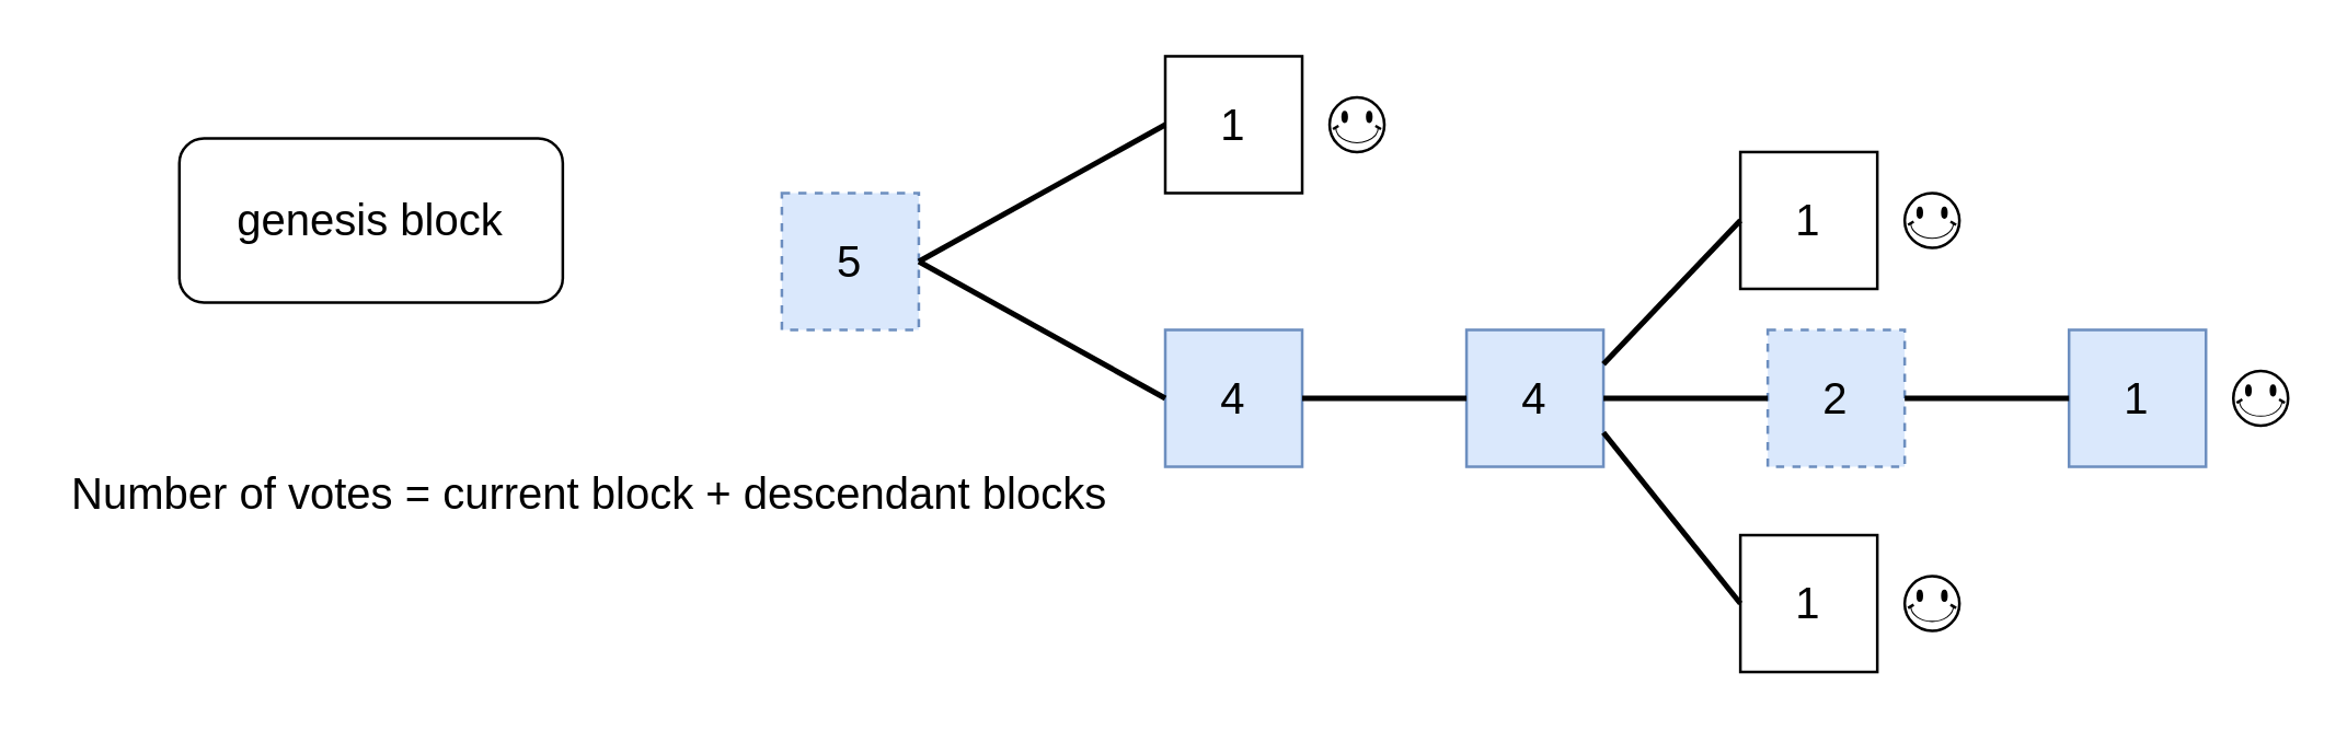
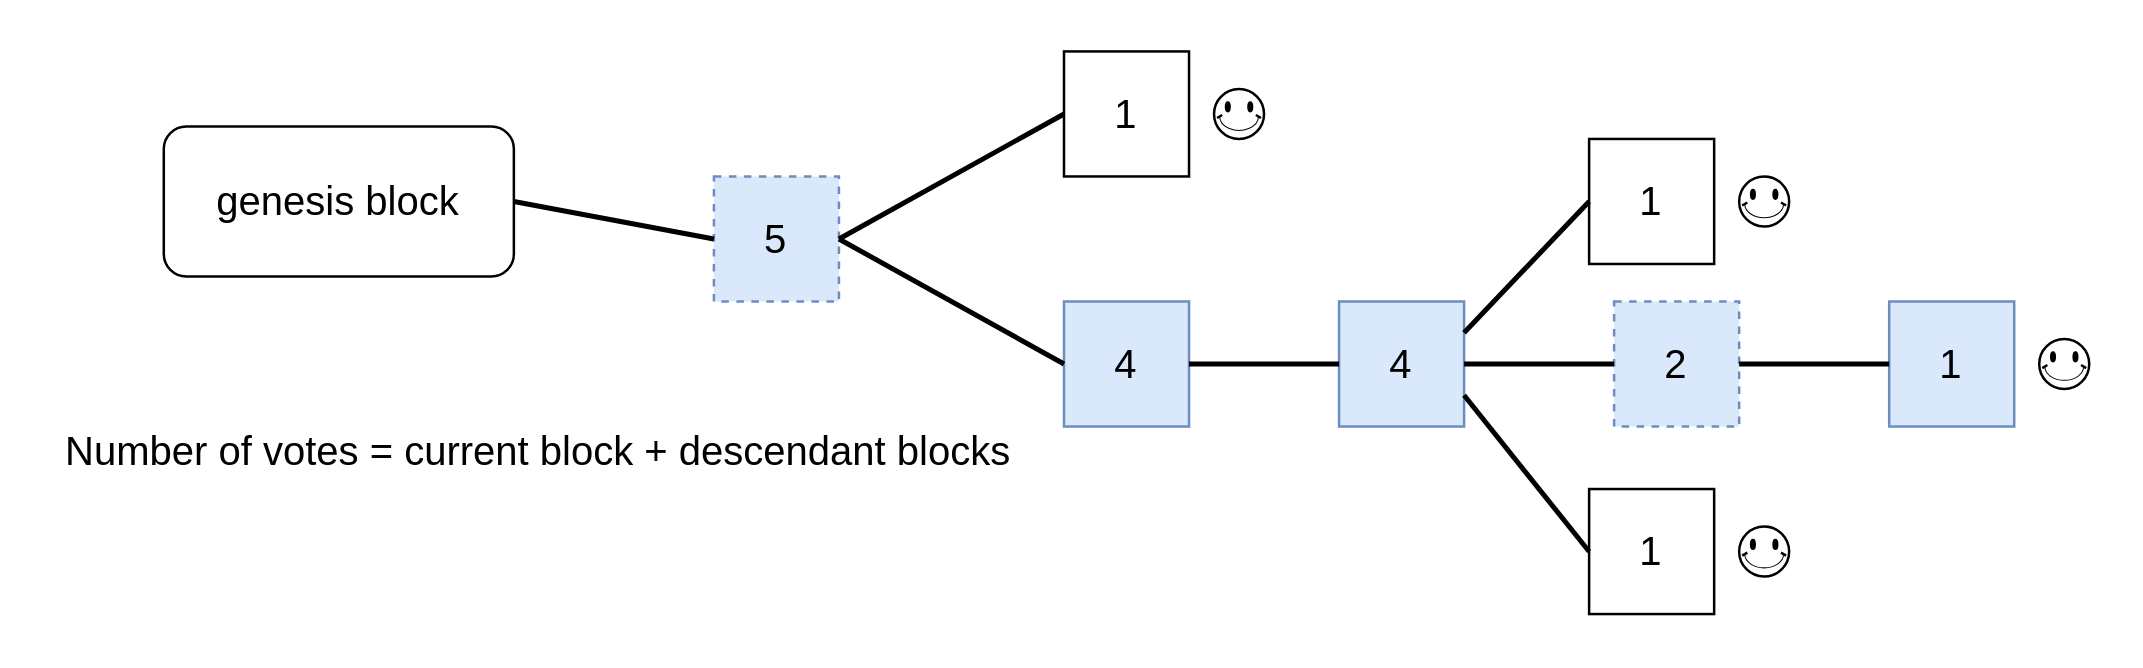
  <mxCell id="0" />
  <mxCell id="1" parent="0" />
  <mxCell id="2" value="&lt;font style=&quot;font-size: 16px;&quot;&gt;genesis block&lt;/font&gt;" style="rounded=1;whiteSpace=wrap;html=1;" parent="1" vertex="1"><mxGeometry x="65" y="50" width="140" height="60" as="geometry" /></mxCell>
  <mxCell id="3" value="5" style="whiteSpace=wrap;html=1;aspect=fixed;fontSize=16;fillColor=#dae8fc;strokeColor=#6c8ebf;dashed=1;" parent="1" vertex="1"><mxGeometry x="285" y="70" width="50" height="50" as="geometry" /></mxCell>
  <mxCell id="4" value="1" style="whiteSpace=wrap;html=1;aspect=fixed;fontSize=16;" parent="1" vertex="1"><mxGeometry x="425" y="20" width="50" height="50" as="geometry" /></mxCell>
  <mxCell id="5" value="4" style="whiteSpace=wrap;html=1;aspect=fixed;fontSize=16;fillColor=#dae8fc;strokeColor=#6c8ebf;" parent="1" vertex="1"><mxGeometry x="425" y="120" width="50" height="50" as="geometry" /></mxCell>
+ <mxCell id="6" value="" style="endArrow=none;html=1;rounded=0;fontSize=16;strokeWidth=2;exitX=1;exitY=0.5;exitDx=0;exitDy=0;entryX=0;entryY=0.5;entryDx=0;entryDy=0;" parent="1" source="2" target="3" edge="1"><mxGeometry width="50" height="50" relative="1" as="geometry"><mxPoint x="385" y="205" as="sourcePoint" /><mxPoint x="435" y="155" as="targetPoint" /></mxGeometry></mxCell>
  <mxCell id="7" value="" style="endArrow=none;html=1;rounded=0;fontSize=16;strokeWidth=2;exitX=1;exitY=0.5;exitDx=0;exitDy=0;entryX=0;entryY=0.5;entryDx=0;entryDy=0;" parent="1" source="3" target="4" edge="1"><mxGeometry width="50" height="50" relative="1" as="geometry"><mxPoint x="235" y="105" as="sourcePoint" /><mxPoint x="295" y="105" as="targetPoint" /></mxGeometry></mxCell>
  <mxCell id="8" value="" style="endArrow=none;html=1;rounded=0;fontSize=16;strokeWidth=2;exitX=1;exitY=0.5;exitDx=0;exitDy=0;entryX=0;entryY=0.5;entryDx=0;entryDy=0;" parent="1" source="3" target="5" edge="1"><mxGeometry width="50" height="50" relative="1" as="geometry"><mxPoint x="345" y="105" as="sourcePoint" /><mxPoint x="435" y="55" as="targetPoint" /></mxGeometry></mxCell>
  <mxCell id="9" value="2" style="whiteSpace=wrap;html=1;aspect=fixed;fontSize=16;fillColor=#dae8fc;strokeColor=#6c8ebf;dashed=1;" parent="1" vertex="1"><mxGeometry x="645" y="120" width="50" height="50" as="geometry" /></mxCell>
  <mxCell id="10" value="4" style="whiteSpace=wrap;html=1;aspect=fixed;fontSize=16;fillColor=#dae8fc;strokeColor=#6c8ebf;" parent="1" vertex="1"><mxGeometry x="535" y="120" width="50" height="50" as="geometry" /></mxCell>
  <mxCell id="11" value="1" style="whiteSpace=wrap;html=1;aspect=fixed;fontSize=16;fillColor=#dae8fc;strokeColor=#6c8ebf;" parent="1" vertex="1"><mxGeometry x="755" y="120" width="50" height="50" as="geometry" /></mxCell>
  <mxCell id="12" value="1" style="whiteSpace=wrap;html=1;aspect=fixed;fontSize=16;" parent="1" vertex="1"><mxGeometry x="635" y="55" width="50" height="50" as="geometry" /></mxCell>
  <mxCell id="13" value="1" style="whiteSpace=wrap;html=1;aspect=fixed;fontSize=16;" parent="1" vertex="1"><mxGeometry x="635" y="195" width="50" height="50" as="geometry" /></mxCell>
  <mxCell id="14" value="" style="endArrow=none;html=1;rounded=0;fontSize=16;strokeWidth=2;exitX=1;exitY=0.5;exitDx=0;exitDy=0;entryX=0;entryY=0.5;entryDx=0;entryDy=0;" parent="1" source="5" target="10" edge="1"><mxGeometry width="50" height="50" relative="1" as="geometry"><mxPoint x="345" y="105" as="sourcePoint" /><mxPoint x="435" y="155" as="targetPoint" /></mxGeometry></mxCell>
  <mxCell id="15" value="" style="endArrow=none;html=1;rounded=0;fontSize=16;strokeWidth=2;exitX=1;exitY=0.5;exitDx=0;exitDy=0;entryX=0;entryY=0.5;entryDx=0;entryDy=0;" parent="1" source="10" target="9" edge="1"><mxGeometry width="50" height="50" relative="1" as="geometry"><mxPoint x="485" y="155" as="sourcePoint" /><mxPoint x="545" y="155" as="targetPoint" /></mxGeometry></mxCell>
  <mxCell id="16" value="" style="endArrow=none;html=1;rounded=0;fontSize=16;strokeWidth=2;exitX=1;exitY=0.5;exitDx=0;exitDy=0;entryX=0;entryY=0.5;entryDx=0;entryDy=0;" parent="1" source="9" target="11" edge="1"><mxGeometry width="50" height="50" relative="1" as="geometry"><mxPoint x="595" y="155" as="sourcePoint" /><mxPoint x="655" y="155" as="targetPoint" /></mxGeometry></mxCell>
  <mxCell id="17" value="" style="endArrow=none;html=1;rounded=0;fontSize=16;strokeWidth=2;exitX=1;exitY=0.25;exitDx=0;exitDy=0;entryX=0;entryY=0.5;entryDx=0;entryDy=0;" parent="1" source="10" target="12" edge="1"><mxGeometry width="50" height="50" relative="1" as="geometry"><mxPoint x="595" y="155" as="sourcePoint" /><mxPoint x="655" y="155" as="targetPoint" /></mxGeometry></mxCell>
  <mxCell id="18" value="" style="endArrow=none;html=1;rounded=0;fontSize=16;strokeWidth=2;exitX=1;exitY=0.75;exitDx=0;exitDy=0;entryX=0;entryY=0.5;entryDx=0;entryDy=0;" parent="1" source="10" target="13" edge="1"><mxGeometry width="50" height="50" relative="1" as="geometry"><mxPoint x="595" y="142.5" as="sourcePoint" /><mxPoint x="645" y="90" as="targetPoint" /></mxGeometry></mxCell>
  <mxCell id="19" value="" style="verticalLabelPosition=bottom;verticalAlign=top;html=1;shape=mxgraph.basic.smiley" parent="1" vertex="1"><mxGeometry x="485" y="35" width="20" height="20" as="geometry" /></mxCell>
  <mxCell id="20" value="" style="verticalLabelPosition=bottom;verticalAlign=top;html=1;shape=mxgraph.basic.smiley" parent="1" vertex="1"><mxGeometry x="695" y="70" width="20" height="20" as="geometry" /></mxCell>
  <mxCell id="21" value="" style="verticalLabelPosition=bottom;verticalAlign=top;html=1;shape=mxgraph.basic.smiley" parent="1" vertex="1"><mxGeometry x="815" y="135" width="20" height="20" as="geometry" /></mxCell>
  <mxCell id="22" value="" style="verticalLabelPosition=bottom;verticalAlign=top;html=1;shape=mxgraph.basic.smiley" parent="1" vertex="1"><mxGeometry x="695" y="210" width="20" height="20" as="geometry" /></mxCell>
  <mxCell id="23" value="&lt;font style=&quot;font-size: 16px;&quot;&gt;Number of votes = current block + descendant blocks&lt;/font&gt;" style="text;html=1;strokeColor=none;fillColor=none;align=center;verticalAlign=middle;whiteSpace=wrap;rounded=0;" parent="1" vertex="1"><mxGeometry x="20" y="145" width="390" height="70" as="geometry" /></mxCell>
